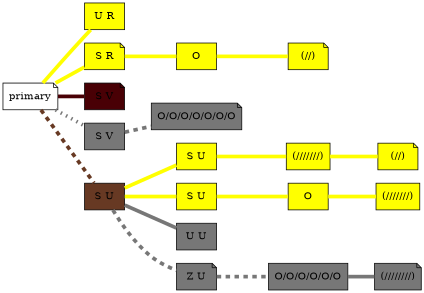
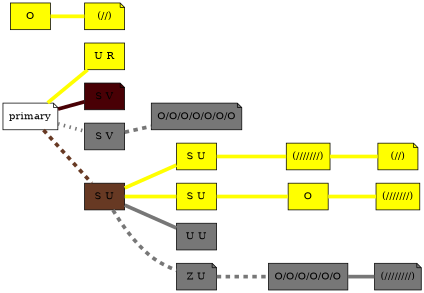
  graph {
    rankdir=LR
    node [fillcolor=yellow shape=box style=filled]
    edge [color=yellow penwidth=5]
    n1 [label="U R"]
    primary [shape=note fillcolor="" style=""]
-   n3 [label="S R" shape=note]
    n4 [fillcolor="#490005" label="S V" shape=note]
    n5 [fillcolor="#777777" label="S V"]
    n6 [fillcolor="#673923" label="S U"]
    n7 [label=O]
    n8 [fillcolor="#777777" label="O/O/O/O/O/O/O" shape=note]
    n9 [label="S U"]
    n10 [label="S U"]
    n11 [fillcolor="#777777" label="U U"]
    n12 [fillcolor="#777777" label="Z U" shape=note]
    n13 [label="(//)" shape=note]
    n14 [label="(///////)"]
    n15 [label=O]
    n16 [fillcolor="#777777" label="O/O/O/O/O/O"]
    n17 [label="(//)" shape=note]
    n18 [label="(///////)"]
    n19 [fillcolor="#777777" label="(////////)" shape=note]
    primary -- n1
-   primary -- n3
    primary -- n4 [color="#490005" style=bold]
    primary -- n5 [color="#777777" style=dotted]
    primary -- n6 [color="#673923" style=dashed]
-   n3 -- n7
    n5 -- n8 [color="#777777" style=dashed]
    n6 -- n9
    n6 -- n10
    n6 -- n11 [color="#777777" style=bold]
    n6 -- n12 [color="#777777" style=dashed]
    n7 -- n13
    n9 -- n14
    n10 -- n15
    n12 -- n16 [color="#777777" style=dashed]
    n14 -- n17
    n15 -- n18
    n16 -- n19 [color="#777777" style=bold]
  }
